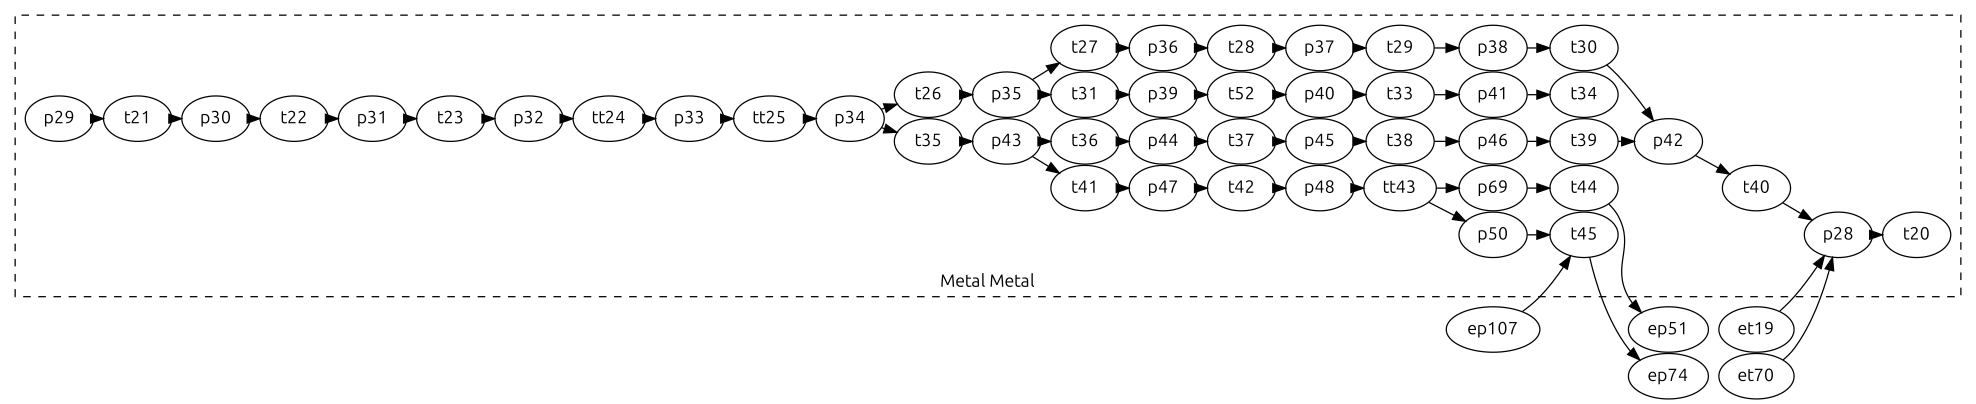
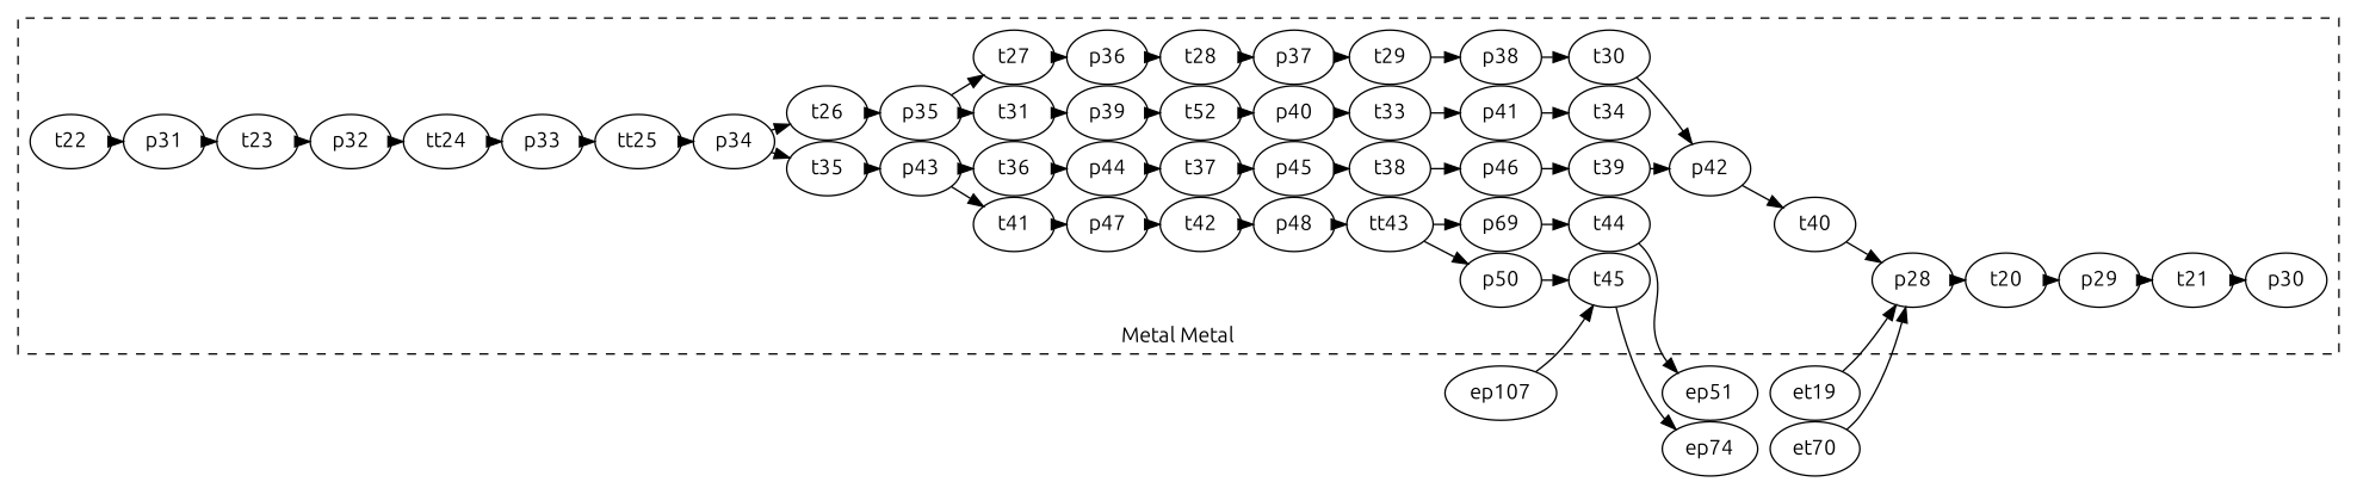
  digraph {
    fontname=Ubuntu
    nodesep=0.01
    rankdir=LR
    ranksep=0.01
    node [fontname=Ubuntu]
    edge [fontname=Ubuntu]
    p28
    t20
    p29
    t21
    p30
    t22
    p31
    t23
    p32
    tt24
    p33
    tt25
    p34
    t26
    t35
    p35
    t27
    t31
    p36
    t28
    p37
    t29
    p38
    t30
    p39
    n26 [label=t52]
    p40
    t33
    p41
    t34
    p42
    t40
    p43
    t36
    t41
    p44
    t37
    p45
    t38
    p46
    t39
    p47
    t42
    p48
    tt43
    n46 [label=p69]
    t44
    p50
    t45
    ep51
    ep74
    ep107
    et19
    et70
    subgraph cluster_1 {
      label="Metal Metal"
      labelloc=b
      style=dashed
      p28
      t20
      p29
      t21
      p30
      t22
      p31
      t23
      p32
      tt24
      p33
      tt25
      p34
      t26
      t35
      p35
      t27
      t31
      p36
      t28
      p37
      t29
      p38
      t30
      p39
      n26
      p40
      t33
      p41
      t34
      p42
      t40
      p43
      t36
      t41
      p44
      t37
      p45
      t38
      p46
      t39
      p47
      t42
      p48
      tt43
      n46
      t44
      p50
      t45
    }
    p28 -> t20
+   t20 -> p29
    p29 -> t21
    t21 -> p30
-   p30 -> t22
    t22 -> p31
    p31 -> t23
    t23 -> p32
    p32 -> tt24
    tt24 -> p33
    p33 -> tt25
    tt25 -> p34
    p34 -> t26
    p34 -> t35
    t26 -> p35
    t35 -> p43
    p35 -> t27
    p35 -> t31
    t27 -> p36
    t31 -> p39
    p36 -> t28
    t28 -> p37
    p37 -> t29
    t29 -> p38
    p38 -> t30
    t30 -> p42
    p39 -> n26
    n26 -> p40
    p40 -> t33
    t33 -> p41
    p41 -> t34
    p42 -> t40
    t40 -> p28
    p43 -> t36
    p43 -> t41
    t36 -> p44
    t41 -> p47
    p44 -> t37
    t37 -> p45
    p45 -> t38
    t38 -> p46
    p46 -> t39
    t39 -> p42
    p47 -> t42
    t42 -> p48
    p48 -> tt43
    tt43 -> n46
    tt43 -> p50
    n46 -> t44
    t44 -> ep51
    p50 -> t45
    t45 -> ep74
    ep107 -> t45
    et19 -> p28
    et70 -> p28
  }
